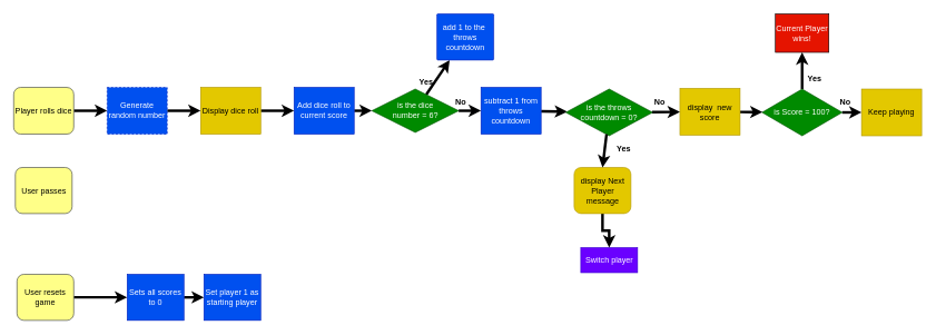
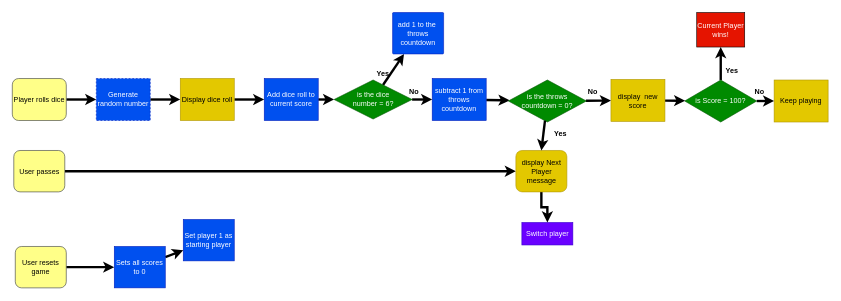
  <mxCell id="0" />
  <mxCell id="1" parent="0" />
  <mxCell id="2" value="" style="rounded=0;orthogonalLoop=1;jettySize=auto;html=1;strokeWidth=4;fillColor=#e51400;strokeColor=#000000;" parent="1" source="3" target="5" edge="1"><mxGeometry relative="1" as="geometry" /></mxCell>
  <mxCell id="3" value="Player rolls dice" style="rounded=1;whiteSpace=wrap;html=1;fillColor=#ffff88;strokeColor=#36393d;" parent="1" vertex="1"><mxGeometry y="130" width="90" height="70" as="geometry" x="20" /></mxCell>
  <mxCell id="4" value="" style="rounded=0;orthogonalLoop=1;jettySize=auto;html=1;strokeWidth=4;fillColor=#e51400;strokeColor=#000000;" parent="1" source="5" target="7" edge="1"><mxGeometry relative="1" as="geometry" /></mxCell>
  <mxCell id="5" value="Generate random number" style="rounded=1;whiteSpace=wrap;html=1;arcSize=0;fillColor=#0050ef;fontColor=#ffffff;strokeColor=#001DBC;dashed=1;" parent="1" vertex="1"><mxGeometry x="160" y="130" width="90" height="70" as="geometry" /></mxCell>
  <mxCell id="6" value="" style="edgeStyle=orthogonalEdgeStyle;rounded=0;orthogonalLoop=1;jettySize=auto;html=1;strokeWidth=4;fillColor=#e51400;strokeColor=#000000;" parent="1" source="7" target="15" edge="1"><mxGeometry relative="1" as="geometry" /></mxCell>
  <mxCell id="7" value="Display dice roll" style="whiteSpace=wrap;html=1;rounded=1;arcSize=0;fillColor=#e3c800;fontColor=#000000;strokeColor=#B09500;" parent="1" vertex="1"><mxGeometry x="300" y="130" width="90" height="70" as="geometry" /></mxCell>
  <mxCell id="8" value="" style="rounded=0;orthogonalLoop=1;jettySize=auto;html=1;strokeWidth=4;fillColor=#e51400;strokeColor=#000000;" parent="1" source="10" target="13" edge="1"><mxGeometry relative="1" as="geometry" /></mxCell>
  <mxCell id="9" value="" style="edgeStyle=none;rounded=0;orthogonalLoop=1;jettySize=auto;html=1;strokeWidth=4;fillColor=#e51400;strokeColor=#000000;" parent="1" source="10" target="11" edge="1"><mxGeometry relative="1" as="geometry" /></mxCell>
  <mxCell id="10" value="is the dice &lt;br&gt;number = 6?" style="rhombus;whiteSpace=wrap;html=1;rounded=1;arcSize=0;fillColor=#008a00;strokeColor=#005700;fontColor=#ffffff;" parent="1" vertex="1"><mxGeometry x="556.5" y="132.5" width="130" height="65" as="geometry" /></mxCell>
  <mxCell id="11" value="add 1 to the&amp;nbsp; throws countdown" style="whiteSpace=wrap;html=1;rounded=1;arcSize=2;fillColor=#0050ef;fontColor=#ffffff;strokeColor=#001DBC;" parent="1" vertex="1"><mxGeometry x="654" y="20" width="85" height="69" as="geometry" /></mxCell>
  <mxCell id="12" value="" style="edgeStyle=none;rounded=0;orthogonalLoop=1;jettySize=auto;html=1;strokeColor=#000000;strokeWidth=4;" parent="1" source="13" target="33" edge="1"><mxGeometry relative="1" as="geometry" /></mxCell>
  <mxCell id="13" value="subtract 1 from throws countdown" style="rounded=0;whiteSpace=wrap;html=1;fillColor=#0050ef;fontColor=#ffffff;strokeColor=#001DBC;" parent="1" vertex="1"><mxGeometry x="720" y="130" width="90" height="70" as="geometry" /></mxCell>
  <mxCell id="14" value="" style="rounded=0;orthogonalLoop=1;jettySize=auto;html=1;strokeWidth=4;fillColor=#e51400;strokeColor=#000000;" parent="1" source="15" target="10" edge="1"><mxGeometry relative="1" as="geometry" /></mxCell>
  <mxCell id="15" value="Add dice roll to current score" style="whiteSpace=wrap;html=1;rounded=1;arcSize=0;fillColor=#0050ef;fontColor=#ffffff;strokeColor=#001DBC;" parent="1" vertex="1"><mxGeometry x="440" y="130" width="90" height="70" as="geometry" /></mxCell>
  <mxCell id="16" value="" style="edgeStyle=none;rounded=0;orthogonalLoop=1;jettySize=auto;html=1;strokeWidth=4;fillColor=#e51400;strokeColor=#000000;" parent="1" source="17" target="21" edge="1"><mxGeometry relative="1" as="geometry" /></mxCell>
  <mxCell id="17" value="User resets game" style="rounded=1;whiteSpace=wrap;html=1;fillColor=#ffff88;strokeColor=#36393d;" parent="1" vertex="1"><mxGeometry x="25" y="410" width="85" height="69" as="geometry" /></mxCell>
+ <mxCell id="18" style="rounded=0;orthogonalLoop=1;jettySize=auto;html=1;exitX=1;exitY=0.5;exitDx=0;exitDy=0;strokeWidth=4;fillColor=#e51400;strokeColor=#000000;entryX=0;entryY=0.5;entryDx=0;entryDy=0;" parent="1" source="19" target="36" edge="1"><mxGeometry relative="1" as="geometry"><mxPoint x="580" y="290" as="targetPoint" /></mxGeometry></mxCell>
  <mxCell id="19" value="User passes" style="rounded=1;whiteSpace=wrap;html=1;fillColor=#ffff88;strokeColor=#36393d;" parent="1" vertex="1"><mxGeometry x="22.5" y="250" width="85" height="69" as="geometry" /></mxCell>
  <mxCell id="20" value="" style="edgeStyle=none;rounded=0;orthogonalLoop=1;jettySize=auto;html=1;strokeWidth=4;fillColor=#e51400;strokeColor=#000000;" parent="1" source="21" target="22" edge="1"><mxGeometry relative="1" as="geometry" /></mxCell>
  <mxCell id="21" value="Sets all scores to 0" style="rounded=0;whiteSpace=wrap;html=1;fillColor=#0050ef;fontColor=#ffffff;strokeColor=#001DBC;" parent="1" vertex="1"><mxGeometry x="190" y="410" width="85" height="69" as="geometry" /></mxCell>
- <mxCell id="22" value="Set player 1 as starting player" style="rounded=0;whiteSpace=wrap;html=1;fillColor=#0050ef;fontColor=#ffffff;strokeColor=#001DBC;" parent="1" vertex="1"><mxGeometry x="305" y="410" width="85" height="69" as="geometry" /></mxCell>
+ <mxCell id="22" value="Set player 1 as starting player" style="rounded=0;whiteSpace=wrap;html=1;fillColor=#0050ef;fontColor=#ffffff;strokeColor=#001DBC;" parent="1" vertex="1"><mxGeometry x="305" y="365" width="85" height="69" as="geometry" /></mxCell>
  <mxCell id="23" value="" style="edgeStyle=none;rounded=0;orthogonalLoop=1;jettySize=auto;html=1;strokeColor=#000000;strokeWidth=4;" parent="1" source="25" target="26" edge="1"><mxGeometry relative="1" as="geometry" /></mxCell>
  <mxCell id="24" value="" style="edgeStyle=none;rounded=0;orthogonalLoop=1;jettySize=auto;html=1;strokeColor=#000000;strokeWidth=4;" parent="1" source="25" target="34" edge="1"><mxGeometry relative="1" as="geometry" /></mxCell>
  <mxCell id="25" value="is Score = 100?" style="rhombus;whiteSpace=wrap;html=1;fontFamily=Helvetica;fontSize=12;fontColor=#ffffff;align=center;strokeColor=#005700;fillColor=#008a00;" parent="1" vertex="1"><mxGeometry x="1141" y="132.5" width="120" height="70" as="geometry" /></mxCell>
  <mxCell id="26" value="Current Player wins!" style="rounded=0;whiteSpace=wrap;html=1;fontFamily=Helvetica;fontSize=12;fontColor=#ffffff;align=center;strokeColor=#000000;fillColor=#e51400;strokeWidth=1;" parent="1" vertex="1"><mxGeometry x="1161" y="20" width="80" height="57.5" as="geometry" /></mxCell>
  <mxCell id="27" value="&lt;b&gt;Yes&lt;/b&gt;" style="text;html=1;strokeColor=none;fillColor=none;align=center;verticalAlign=middle;whiteSpace=wrap;rounded=0;glass=0;" parent="1" vertex="1"><mxGeometry x="608" y="107" width="60" height="30" as="geometry" /></mxCell>
  <mxCell id="28" value="&lt;b&gt;No&lt;/b&gt;" style="text;html=1;strokeColor=none;fillColor=none;align=center;verticalAlign=middle;whiteSpace=wrap;rounded=0;glass=0;" parent="1" vertex="1"><mxGeometry x="660" y="137" width="60" height="30" as="geometry" /></mxCell>
  <mxCell id="29" value="" style="edgeStyle=none;rounded=0;orthogonalLoop=1;jettySize=auto;html=1;strokeColor=#000000;strokeWidth=4;" parent="1" source="30" target="25" edge="1"><mxGeometry relative="1" as="geometry" /></mxCell>
  <mxCell id="30" value="display&amp;nbsp; new score" style="rounded=0;whiteSpace=wrap;html=1;fillColor=#e3c800;fontColor=#000000;strokeColor=#B09500;" parent="1" vertex="1"><mxGeometry x="1018" y="131.5" width="90" height="70" as="geometry" /></mxCell>
  <mxCell id="31" value="Switch player" style="whiteSpace=wrap;html=1;rounded=1;arcSize=0;fillColor=#6a00ff;fontColor=#ffffff;strokeColor=#3700CC;" parent="1" vertex="1"><mxGeometry x="869.5" y="370" width="85" height="37.5" as="geometry" /></mxCell>
  <mxCell id="32" value="" style="edgeStyle=none;rounded=0;orthogonalLoop=1;jettySize=auto;html=1;strokeColor=#000000;strokeWidth=4;" parent="1" source="33" target="30" edge="1"><mxGeometry relative="1" as="geometry" /></mxCell>
  <mxCell id="33" value="is the throws countdown = 0?" style="rhombus;whiteSpace=wrap;html=1;rounded=1;arcSize=0;fillColor=#008a00;strokeColor=#005700;fontColor=#ffffff;" parent="1" vertex="1"><mxGeometry x="847" y="132.5" width="130" height="70" as="geometry" /></mxCell>
  <mxCell id="34" value="Keep playing" style="whiteSpace=wrap;html=1;rounded=1;arcSize=0;fillColor=#e3c800;fontColor=#000000;strokeColor=#B09500;" parent="1" vertex="1"><mxGeometry x="1290" y="132.5" width="90" height="70" as="geometry" /></mxCell>
  <mxCell id="35" value="" style="edgeStyle=orthogonalEdgeStyle;rounded=0;orthogonalLoop=1;jettySize=auto;html=1;strokeWidth=4;fillColor=#e51400;strokeColor=#000000;" parent="1" source="36" target="31" edge="1"><mxGeometry relative="1" as="geometry" /></mxCell>
  <mxCell id="36" value="display Next Player message" style="rounded=1;whiteSpace=wrap;html=1;fillColor=#e3c800;fontColor=#000000;strokeColor=#B09500;glass=0;" parent="1" vertex="1"><mxGeometry x="859.5" y="250" width="85" height="69" as="geometry" /></mxCell>
  <mxCell id="37" value="" style="rounded=0;orthogonalLoop=1;jettySize=auto;html=1;entryX=0.5;entryY=0;entryDx=0;entryDy=0;strokeWidth=4;fillColor=#e51400;strokeColor=#000000;" parent="1" source="33" target="36" edge="1"><mxGeometry relative="1" as="geometry"><mxPoint x="920.487" y="262.5" as="targetPoint" /></mxGeometry></mxCell>
  <mxCell id="38" value="&lt;b&gt;Yes&lt;/b&gt;" style="text;html=1;strokeColor=none;fillColor=none;align=center;verticalAlign=middle;whiteSpace=wrap;rounded=0;glass=0;" parent="1" vertex="1"><mxGeometry x="904" y="207.5" width="60" height="30" as="geometry" /></mxCell>
  <mxCell id="39" value="&lt;b&gt;No&lt;/b&gt;" style="text;html=1;strokeColor=none;fillColor=none;align=center;verticalAlign=middle;whiteSpace=wrap;rounded=0;glass=0;" parent="1" vertex="1"><mxGeometry x="958" y="137" width="60" height="30" as="geometry" /></mxCell>
  <mxCell id="40" style="edgeStyle=none;rounded=0;orthogonalLoop=1;jettySize=auto;html=1;exitX=0.5;exitY=1;exitDx=0;exitDy=0;strokeColor=#000000;strokeWidth=4;" parent="1" source="31" target="31" edge="1"><mxGeometry relative="1" as="geometry" /></mxCell>
  <mxCell id="41" value="&lt;b&gt;No&lt;/b&gt;" style="text;html=1;strokeColor=none;fillColor=none;align=center;verticalAlign=middle;whiteSpace=wrap;rounded=0;glass=0;" parent="1" vertex="1"><mxGeometry x="1236" y="137" width="60" height="30" as="geometry" /></mxCell>
  <mxCell id="42" value="&lt;b&gt;Yes&lt;/b&gt;" style="text;html=1;strokeColor=none;fillColor=none;align=center;verticalAlign=middle;whiteSpace=wrap;rounded=0;glass=0;" parent="1" vertex="1"><mxGeometry x="1190" y="101.5" width="60" height="30" as="geometry" /></mxCell>
